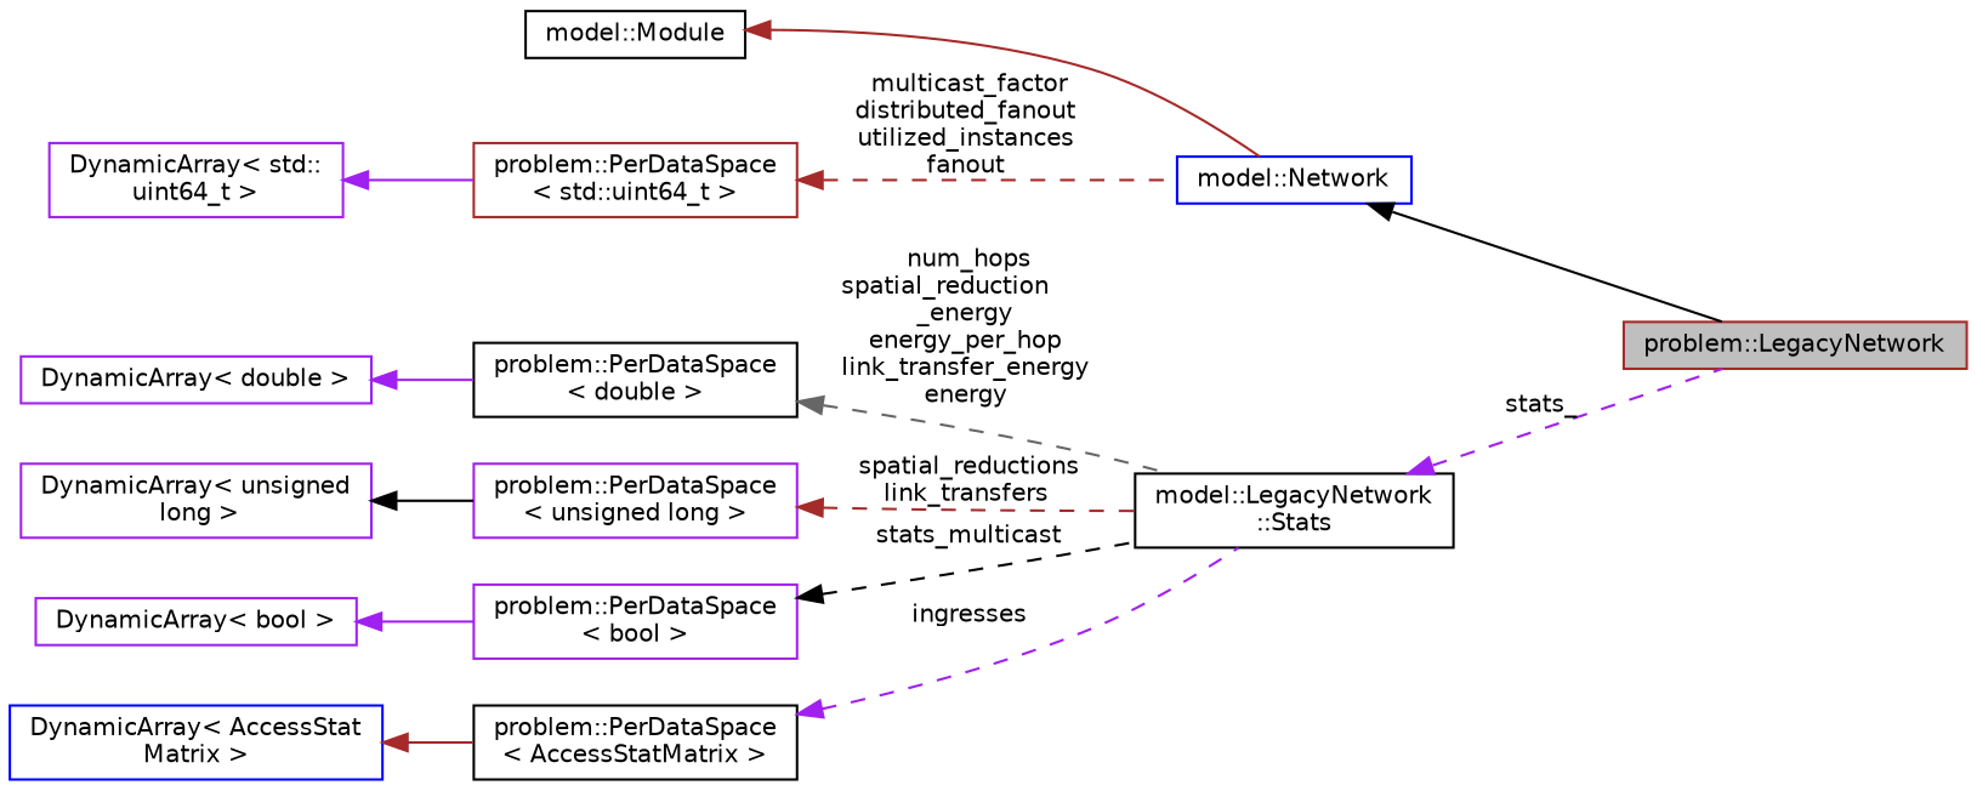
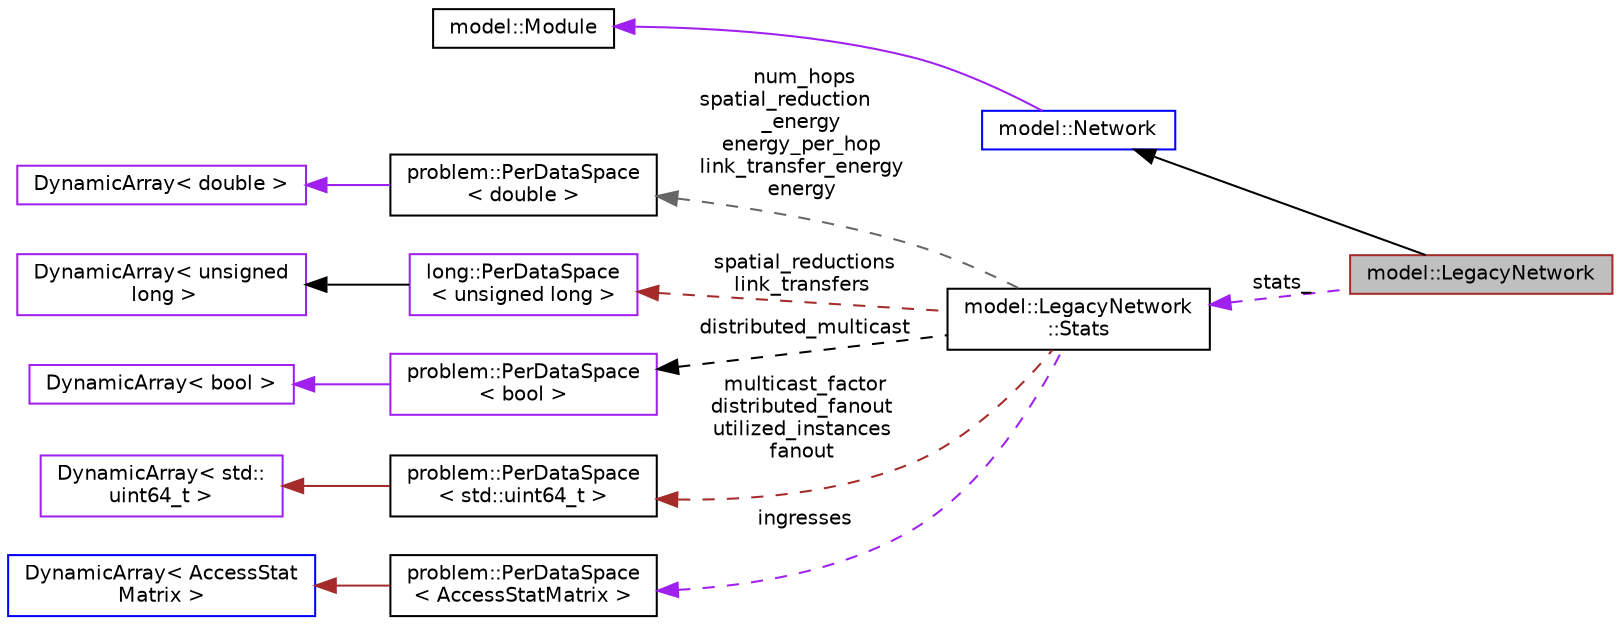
  digraph {
    rankdir=LR
    node [color=purple fillcolor=white fontname=Helvetica fontsize=10 shape=record style=filled]
    edge [color=purple dir=back fontname=Helvetica fontsize=10 labelfontname=Helvetica labelfontsize=10 style=solid]
-   n1 [color=brown fillcolor=grey75 fontcolor=black height=0.2 label="problem::LegacyNetwork" width=0.4]
+   n1 [color=brown fillcolor=grey75 fontcolor=black height=0.2 label="model::LegacyNetwork" width=0.4]
    n2 [color=blue height=0.2 label="model::Network" width=0.4]
    n3 [color=black height=0.2 label="model::Module" width=0.4]
    n4 [color=black height=0.2 label="model::LegacyNetwork\l::Stats" width=0.4]
    n5 [color=black height=0.2 label="problem::PerDataSpace\l\< double \>" width=0.4]
    n6 [height=0.2 label="DynamicArray\< double \>" width=0.4]
-   n7 [height=0.2 label="problem::PerDataSpace\l\< unsigned long \>" width=0.4]
+   n7 [height=0.2 label="long::PerDataSpace\l\< unsigned long \>" width=0.4]
    n8 [height=0.2 label="DynamicArray\< unsigned\l long \>" width=0.4]
    n9 [height=0.2 label="problem::PerDataSpace\l\< bool \>" width=0.4]
    n10 [height=0.2 label="DynamicArray\< bool \>" width=0.4]
-   n11 [color=brown height=0.2 label="problem::PerDataSpace\l\< std::uint64_t \>" width=0.4]
+   n11 [color=black height=0.2 label="problem::PerDataSpace\l\< std::uint64_t \>" width=0.4]
    n12 [height=0.2 label="DynamicArray\< std::\luint64_t \>" width=0.4]
    n13 [color=black height=0.2 label="problem::PerDataSpace\l\< AccessStatMatrix \>" width=0.4]
    n14 [color=blue height=0.2 label="DynamicArray\< AccessStat\lMatrix \>" width=0.4]
    n2 -> n1 [color=black]
-   n3 -> n2 [color=brown]
+   n3 -> n2
    n4 -> n1 [label=" stats_" style=dashed]
    n5 -> n4 [color=gray40 label=" num_hops\nspatial_reduction\l_energy\nenergy_per_hop\nlink_transfer_energy\nenergy" style=dashed]
    n6 -> n5
    n7 -> n4 [color=brown label=" spatial_reductions\nlink_transfers" style=dashed]
    n8 -> n7 [color=black]
-   n9 -> n4 [color=black label=" stats_multicast" style=dashed]
+   n9 -> n4 [color=black label=" distributed_multicast" style=dashed]
    n10 -> n9
-   n11 -> n2 [color=brown label=" multicast_factor\ndistributed_fanout\nutilized_instances\nfanout" style=dashed]
-   n12 -> n11
+   n11 -> n4 [color=brown label=" multicast_factor\ndistributed_fanout\nutilized_instances\nfanout" style=dashed]
+   n12 -> n11 [color=brown]
    n13 -> n4 [label=" ingresses" style=dashed]
    n14 -> n13 [color=brown]
  }
